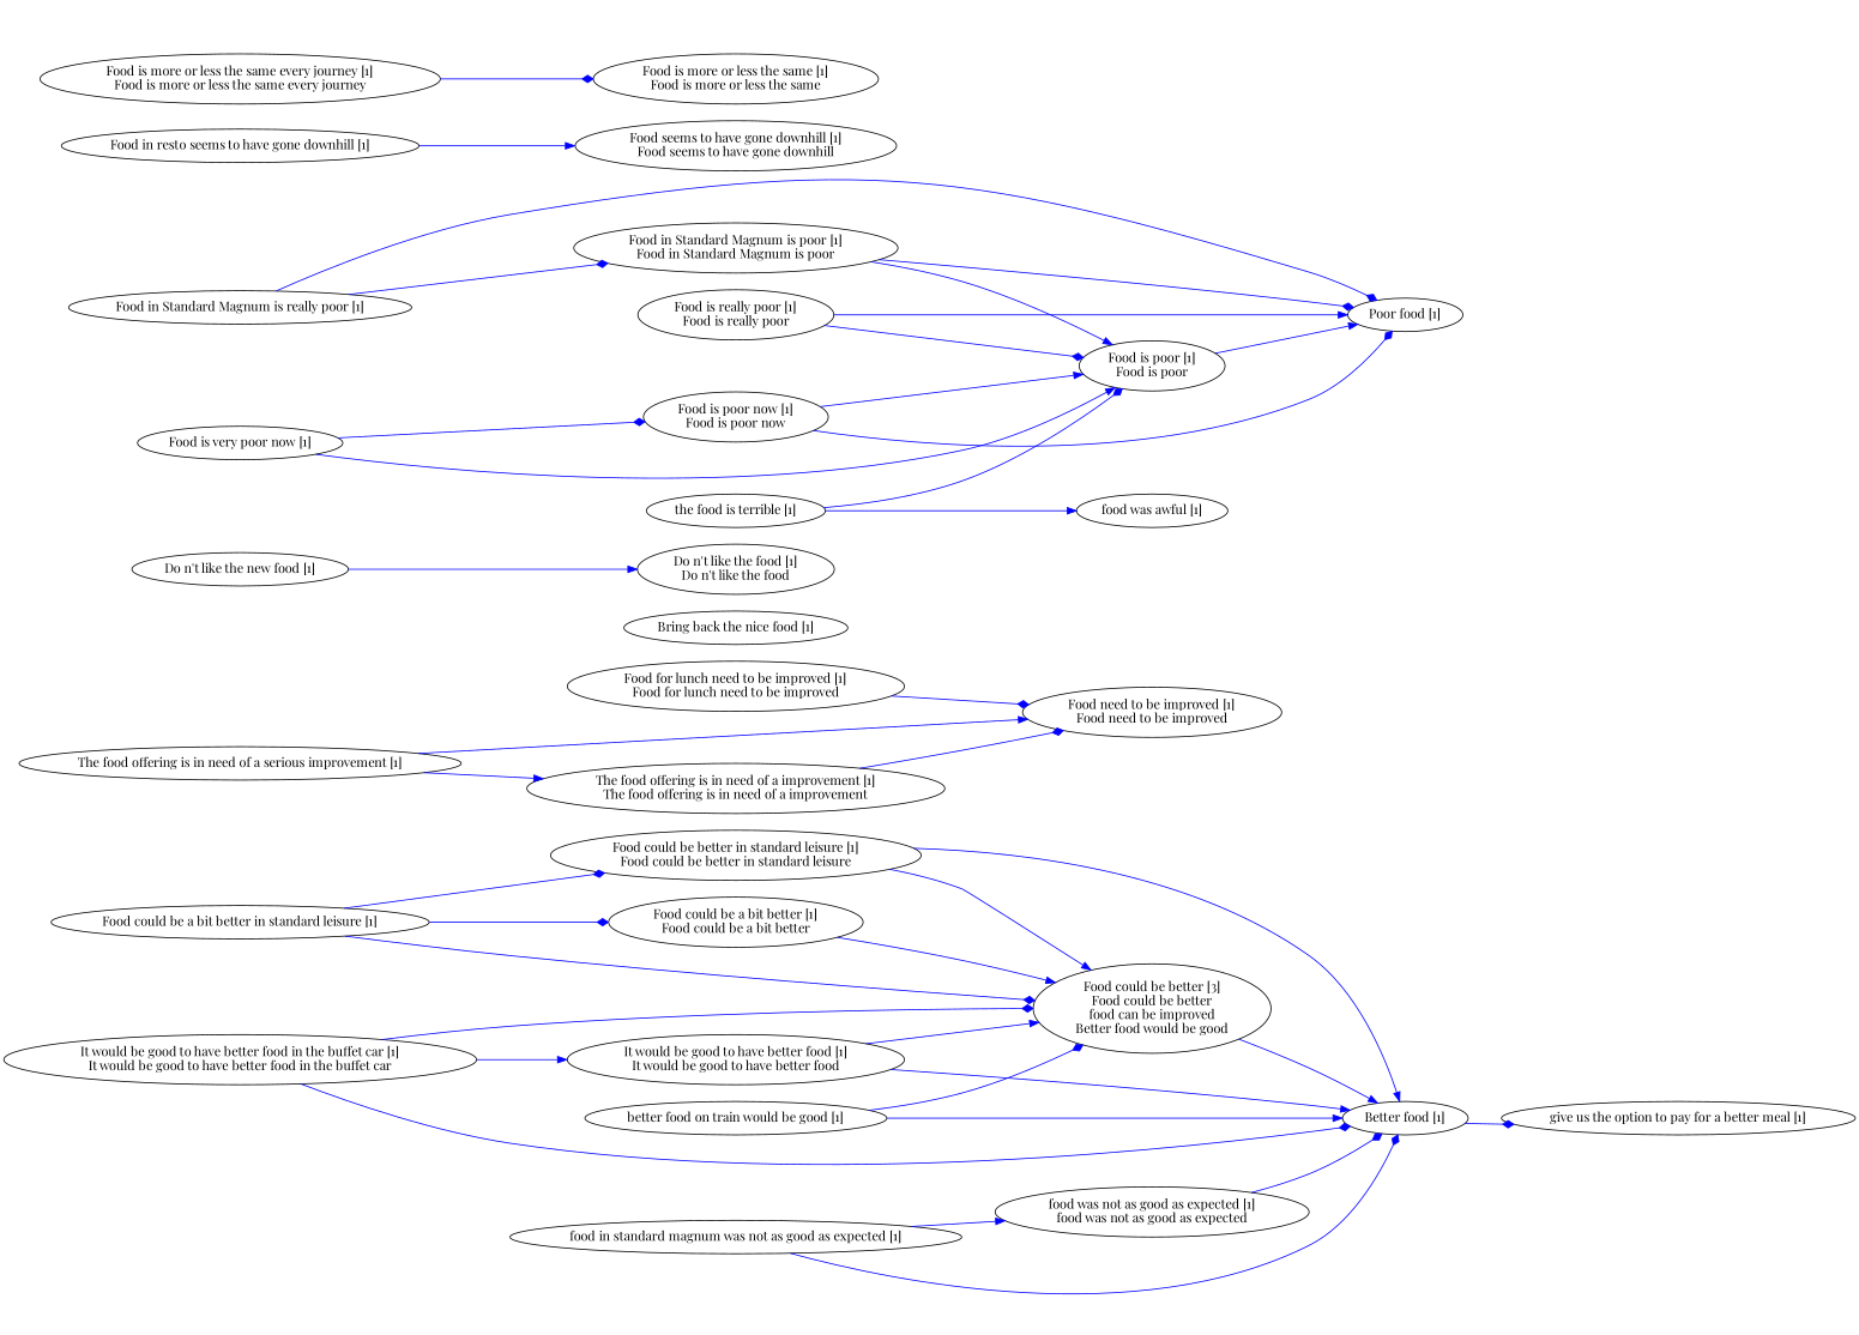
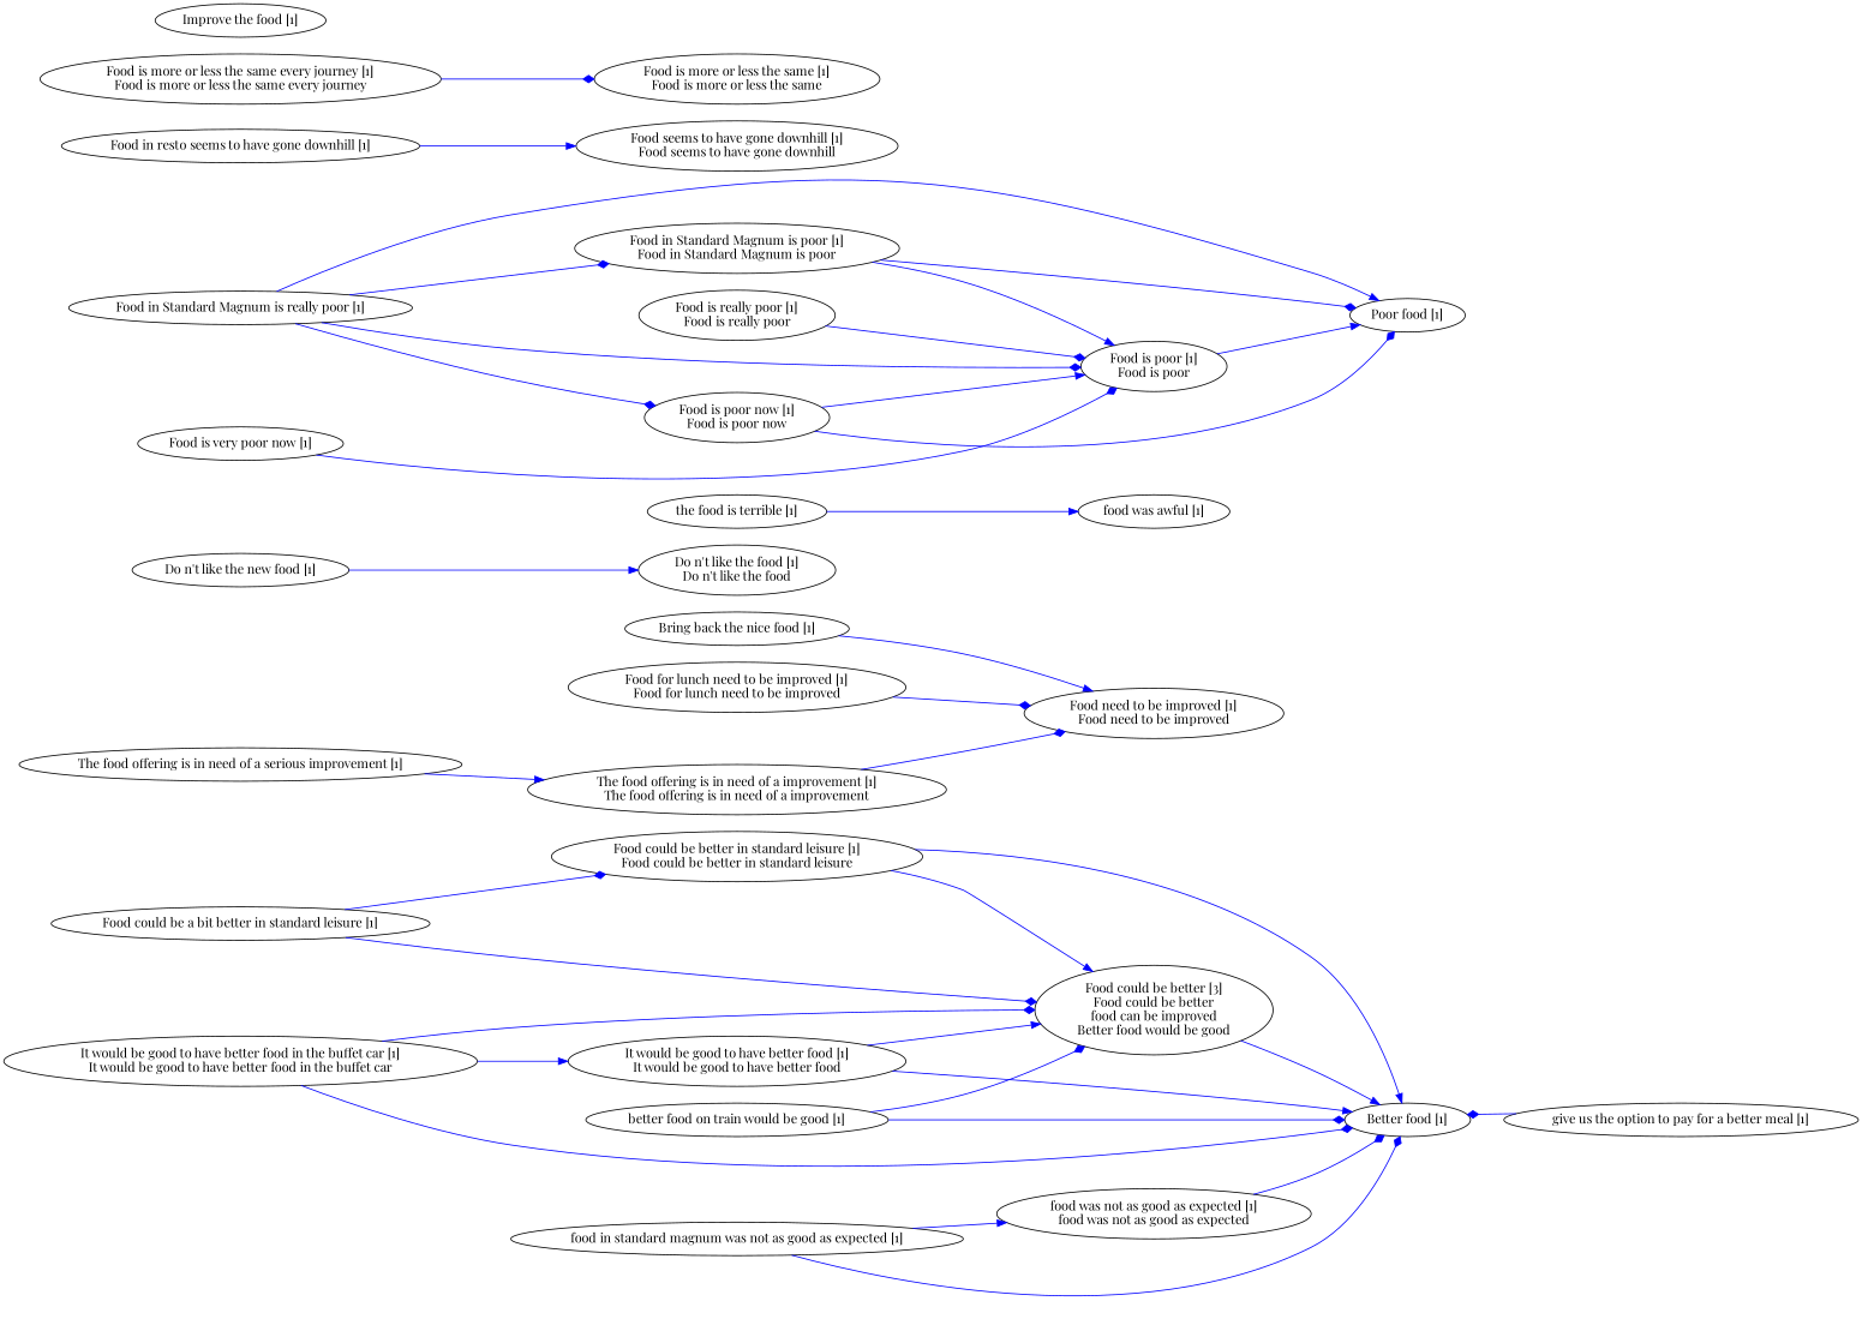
  digraph {
    fontname="Playfair Display"
    rankdir=LR
    node [fontname="Playfair Display"]
    edge [arrowhead=normal color=blue fontname="Playfair Display"]
    "Food could be better [3]\nFood could be better\nfood can be improved\nBetter food would be good"
    "Better food [1]"
    "Bring back the nice food [1]"
    "Do n't like the new food [1]"
    "Do n't like the food [1]\nDo n't like the food"
    "Food could be a bit better in standard leisure [1]"
    "Food could be better in standard leisure [1]\nFood could be better in standard leisure"
-   "Food could be a bit better [1]\nFood could be a bit better"
    "Food for lunch need to be improved [1]\nFood for lunch need to be improved"
    "Food need to be improved [1]\nFood need to be improved"
    "Food in Standard Magnum is really poor [1]"
    "Food in Standard Magnum is poor [1]\nFood in Standard Magnum is poor"
    "Food is poor [1]\nFood is poor"
    "Poor food [1]"
    "Food is really poor [1]\nFood is really poor"
    "Food in resto seems to have gone downhill [1]"
    "Food seems to have gone downhill [1]\nFood seems to have gone downhill"
    "Food is more or less the same every journey [1]\nFood is more or less the same every journey"
    "Food is more or less the same [1]\nFood is more or less the same"
    "Food is very poor now [1]"
    "Food is poor now [1]\nFood is poor now"
+   "Improve the food [1]"
    "It would be good to have better food in the buffet car [1]\nIt would be good to have better food in the buffet car"
    "It would be good to have better food [1]\nIt would be good to have better food"
    "The food offering is in need of a serious improvement [1]"
    "The food offering is in need of a improvement [1]\nThe food offering is in need of a improvement"
    "better food on train would be good [1]"
    "food in standard magnum was not as good as expected [1]"
    "food was not as good as expected [1]\nfood was not as good as expected"
    "give us the option to pay for a better meal [1]"
    "the food is terrible [1]"
    "food was awful [1]"
    "Food could be better [3]\nFood could be better\nfood can be improved\nBetter food would be good" -> "Better food [1]"
    "Do n't like the new food [1]" -> "Do n't like the food [1]\nDo n't like the food"
    "Food could be a bit better in standard leisure [1]" -> "Food could be better [3]\nFood could be better\nfood can be improved\nBetter food would be good" [arrowhead=diamond]
    "Food could be a bit better in standard leisure [1]" -> "Food could be better in standard leisure [1]\nFood could be better in standard leisure" [arrowhead=diamond]
-   "Food could be a bit better in standard leisure [1]" -> "Food could be a bit better [1]\nFood could be a bit better" [arrowhead=diamond]
    "Food could be better in standard leisure [1]\nFood could be better in standard leisure" -> "Food could be better [3]\nFood could be better\nfood can be improved\nBetter food would be good"
    "Food could be better in standard leisure [1]\nFood could be better in standard leisure" -> "Better food [1]"
-   "Food could be a bit better [1]\nFood could be a bit better" -> "Food could be better [3]\nFood could be better\nfood can be improved\nBetter food would be good"
    "Food for lunch need to be improved [1]\nFood for lunch need to be improved" -> "Food need to be improved [1]\nFood need to be improved" [arrowhead=diamond]
    "Food in Standard Magnum is really poor [1]" -> "Food in Standard Magnum is poor [1]\nFood in Standard Magnum is poor" [arrowhead=diamond]
-   "the food is terrible [1]" -> "Food is poor [1]\nFood is poor" [arrowhead=diamond]
-   "Food in Standard Magnum is really poor [1]" -> "Poor food [1]" [arrowhead=diamond]
+   "Food in Standard Magnum is really poor [1]" -> "Food is poor [1]\nFood is poor" [arrowhead=diamond]
+   "Food in Standard Magnum is really poor [1]" -> "Poor food [1]"
    "Food in Standard Magnum is poor [1]\nFood in Standard Magnum is poor" -> "Food is poor [1]\nFood is poor"
    "Food in Standard Magnum is poor [1]\nFood in Standard Magnum is poor" -> "Poor food [1]" [arrowhead=diamond]
    "Food is poor [1]\nFood is poor" -> "Poor food [1]"
    "Food is really poor [1]\nFood is really poor" -> "Food is poor [1]\nFood is poor" [arrowhead=diamond]
-   "Food is really poor [1]\nFood is really poor" -> "Poor food [1]"
    "Food in resto seems to have gone downhill [1]" -> "Food seems to have gone downhill [1]\nFood seems to have gone downhill"
    "Food is more or less the same every journey [1]\nFood is more or less the same every journey" -> "Food is more or less the same [1]\nFood is more or less the same" [arrowhead=diamond]
-   "Food is very poor now [1]" -> "Food is poor [1]\nFood is poor"
-   "Food is very poor now [1]" -> "Food is poor now [1]\nFood is poor now" [arrowhead=diamond]
+   "Food is very poor now [1]" -> "Food is poor [1]\nFood is poor" [arrowhead=diamond]
+   "Food in Standard Magnum is really poor [1]" -> "Food is poor now [1]\nFood is poor now" [arrowhead=diamond]
    "Food is poor now [1]\nFood is poor now" -> "Food is poor [1]\nFood is poor"
    "Food is poor now [1]\nFood is poor now" -> "Poor food [1]" [arrowhead=diamond]
    "It would be good to have better food in the buffet car [1]\nIt would be good to have better food in the buffet car" -> "Food could be better [3]\nFood could be better\nfood can be improved\nBetter food would be good" [arrowhead=diamond]
    "It would be good to have better food in the buffet car [1]\nIt would be good to have better food in the buffet car" -> "Better food [1]" [arrowhead=diamond]
    "It would be good to have better food in the buffet car [1]\nIt would be good to have better food in the buffet car" -> "It would be good to have better food [1]\nIt would be good to have better food"
    "It would be good to have better food [1]\nIt would be good to have better food" -> "Food could be better [3]\nFood could be better\nfood can be improved\nBetter food would be good"
    "It would be good to have better food [1]\nIt would be good to have better food" -> "Better food [1]"
-   "The food offering is in need of a serious improvement [1]" -> "Food need to be improved [1]\nFood need to be improved"
+   "Bring back the nice food [1]" -> "Food need to be improved [1]\nFood need to be improved"
    "The food offering is in need of a serious improvement [1]" -> "The food offering is in need of a improvement [1]\nThe food offering is in need of a improvement"
    "The food offering is in need of a improvement [1]\nThe food offering is in need of a improvement" -> "Food need to be improved [1]\nFood need to be improved" [arrowhead=diamond]
    "better food on train would be good [1]" -> "Food could be better [3]\nFood could be better\nfood can be improved\nBetter food would be good" [arrowhead=diamond]
-   "better food on train would be good [1]" -> "Better food [1]"
+   "better food on train would be good [1]" -> "Better food [1]" [arrowhead=diamond]
    "food in standard magnum was not as good as expected [1]" -> "Better food [1]" [arrowhead=diamond]
    "food in standard magnum was not as good as expected [1]" -> "food was not as good as expected [1]\nfood was not as good as expected"
    "food was not as good as expected [1]\nfood was not as good as expected" -> "Better food [1]" [arrowhead=diamond]
-   "Better food [1]" -> "give us the option to pay for a better meal [1]" [arrowhead=diamond]
+   "give us the option to pay for a better meal [1]" -> "Better food [1]" [arrowhead=diamond]
    "the food is terrible [1]" -> "food was awful [1]"
  }
